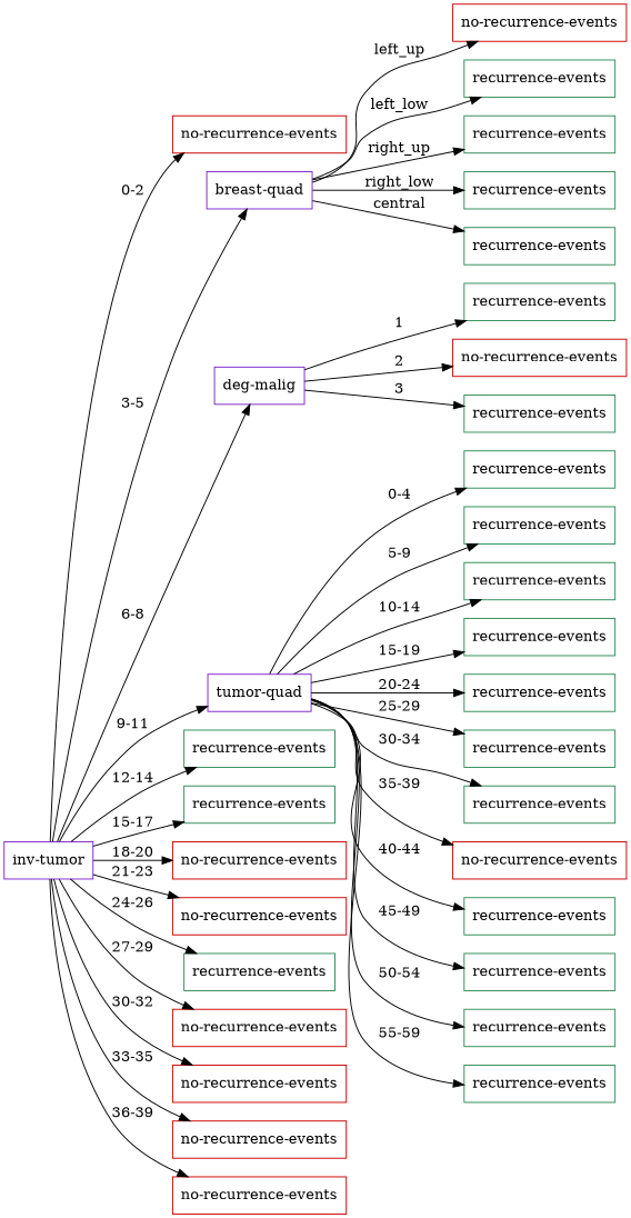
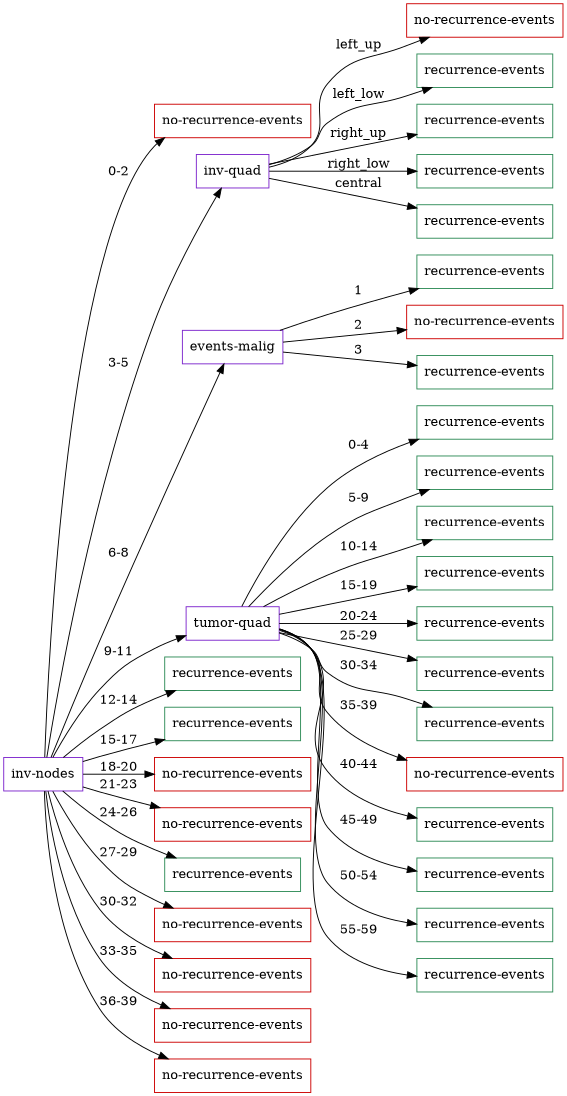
  digraph {
    rankdir=LR
    node [color=seagreen shape=box]
    n1 [color=red3 label="no-recurrence-events"]
    n2 [label="recurrence-events"]
    n3 [label="recurrence-events"]
    n4 [label="recurrence-events"]
    n5 [label="recurrence-events"]
    n6 [label="recurrence-events"]
    n7 [color=red3 label="no-recurrence-events"]
    n8 [label="recurrence-events"]
    n9 [label="recurrence-events"]
    n10 [label="recurrence-events"]
    n11 [label="recurrence-events"]
    n12 [label="recurrence-events"]
    n13 [label="recurrence-events"]
    n14 [label="recurrence-events"]
    n15 [label="recurrence-events"]
    n16 [color=red3 label="no-recurrence-events"]
    n17 [label="recurrence-events"]
    n18 [label="recurrence-events"]
    n19 [label="recurrence-events"]
    n20 [label="recurrence-events"]
    n21 [color=red3 label="no-recurrence-events"]
-   n22 [color=purple3 label="breast-quad"]
-   n23 [color=purple3 label="deg-malig"]
+   n22 [color=purple3 label="inv-quad"]
+   n23 [color=purple3 label="events-malig"]
    n24 [color=purple3 label="tumor-quad"]
    n25 [label="recurrence-events"]
    n26 [label="recurrence-events"]
    n27 [color=red3 label="no-recurrence-events"]
    n28 [color=red3 label="no-recurrence-events"]
    n29 [label="recurrence-events"]
    n30 [color=red3 label="no-recurrence-events"]
    n31 [color=red3 label="no-recurrence-events"]
    n32 [color=red3 label="no-recurrence-events"]
    n33 [color=red3 label="no-recurrence-events"]
-   n34 [color=purple3 label="inv-tumor"]
+   n34 [color=purple3 label="inv-nodes"]
    subgraph sub_1 {
      rank=same
      n1
      n2
      n3
      n4
      n5
    }
    subgraph sub_2 {
      rank=same
      n6
      n7
      n8
    }
    subgraph sub_3 {
      rank=same
      n9
      n10
      n11
      n12
      n13
      n14
      n15
      n16
      n17
      n18
      n19
      n20
    }
    subgraph sub_4 {
      rank=same
      n21
      n22
      n23
      n24
      n25
      n26
      n27
      n28
      n29
      n30
      n31
      n32
      n33
    }
    n22 -> n1 [label=left_up]
    n22 -> n2 [label=left_low]
    n22 -> n3 [label=right_up]
    n22 -> n4 [label=right_low]
    n22 -> n5 [label=central]
    n23 -> n6 [label=1]
    n23 -> n7 [label=2]
    n23 -> n8 [label=3]
    n24 -> n9 [label="0-4"]
    n24 -> n10 [label="5-9"]
    n24 -> n11 [label="10-14"]
    n24 -> n12 [label="15-19"]
    n24 -> n13 [label="20-24"]
    n24 -> n14 [label="25-29"]
    n24 -> n15 [label="30-34"]
    n24 -> n16 [label="35-39"]
    n24 -> n17 [label="40-44"]
    n24 -> n18 [label="45-49"]
    n24 -> n19 [label="50-54"]
    n24 -> n20 [label="55-59"]
    n34 -> n21 [label="0-2"]
    n34 -> n22 [label="3-5"]
    n34 -> n23 [label="6-8"]
    n34 -> n24 [label="9-11"]
    n34 -> n25 [label="12-14"]
    n34 -> n26 [label="15-17"]
    n34 -> n27 [label="18-20"]
    n34 -> n28 [label="21-23"]
    n34 -> n29 [label="24-26"]
    n34 -> n30 [label="27-29"]
    n34 -> n31 [label="30-32"]
    n34 -> n32 [label="33-35"]
    n34 -> n33 [label="36-39"]
  }
